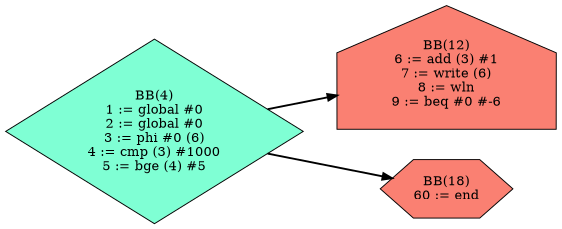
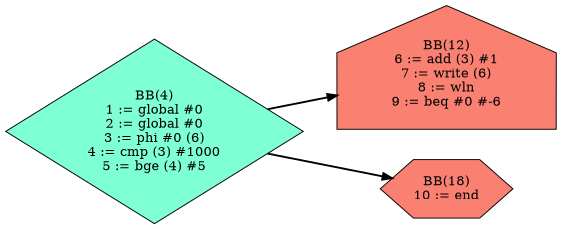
  digraph {
    rankdir=LR
    node [style=filled fillcolor=salmon]
    edge [style=bold]
    n1 [label="BB(4)\n1 := global #0\n2 := global #0\n3 := phi #0 (6)\n4 := cmp (3) #1000\n5 := bge (4) #5\n" shape=diamond fillcolor=aquamarine]
    n2 [label="BB(12)\n6 := add (3) #1\n7 := write (6)\n8 := wln\n9 := beq #0 #-6\n" shape=house]
-   n3 [label="BB(18)\n60 := end\n" shape=hexagon]
+   n3 [label="BB(18)\n10 := end\n" shape=hexagon]
    n1 -> n2
    n1 -> n3
  }
